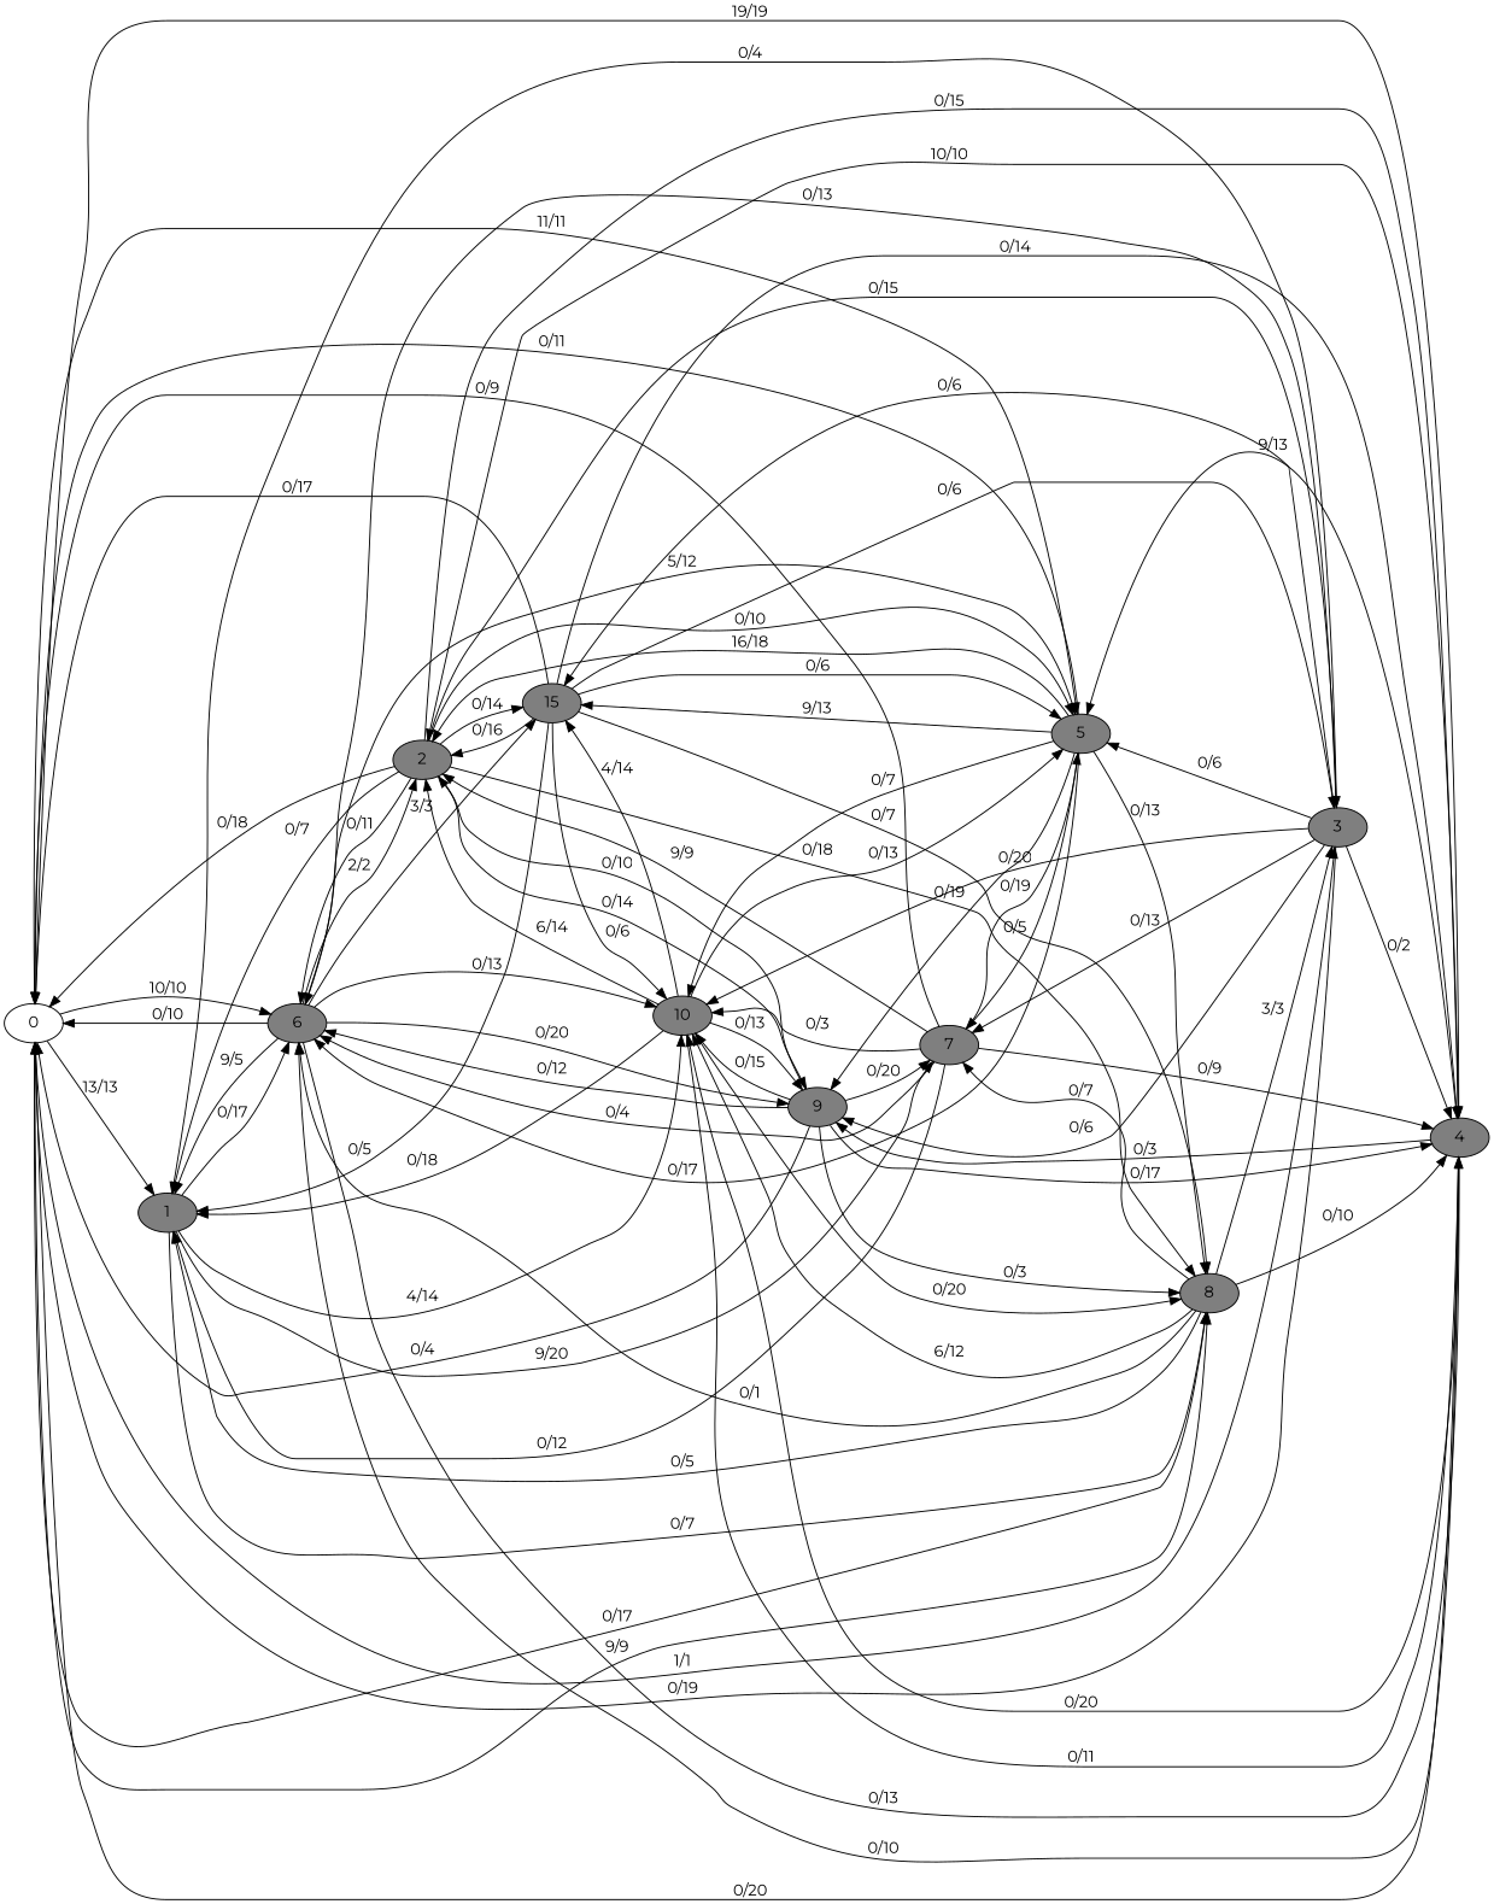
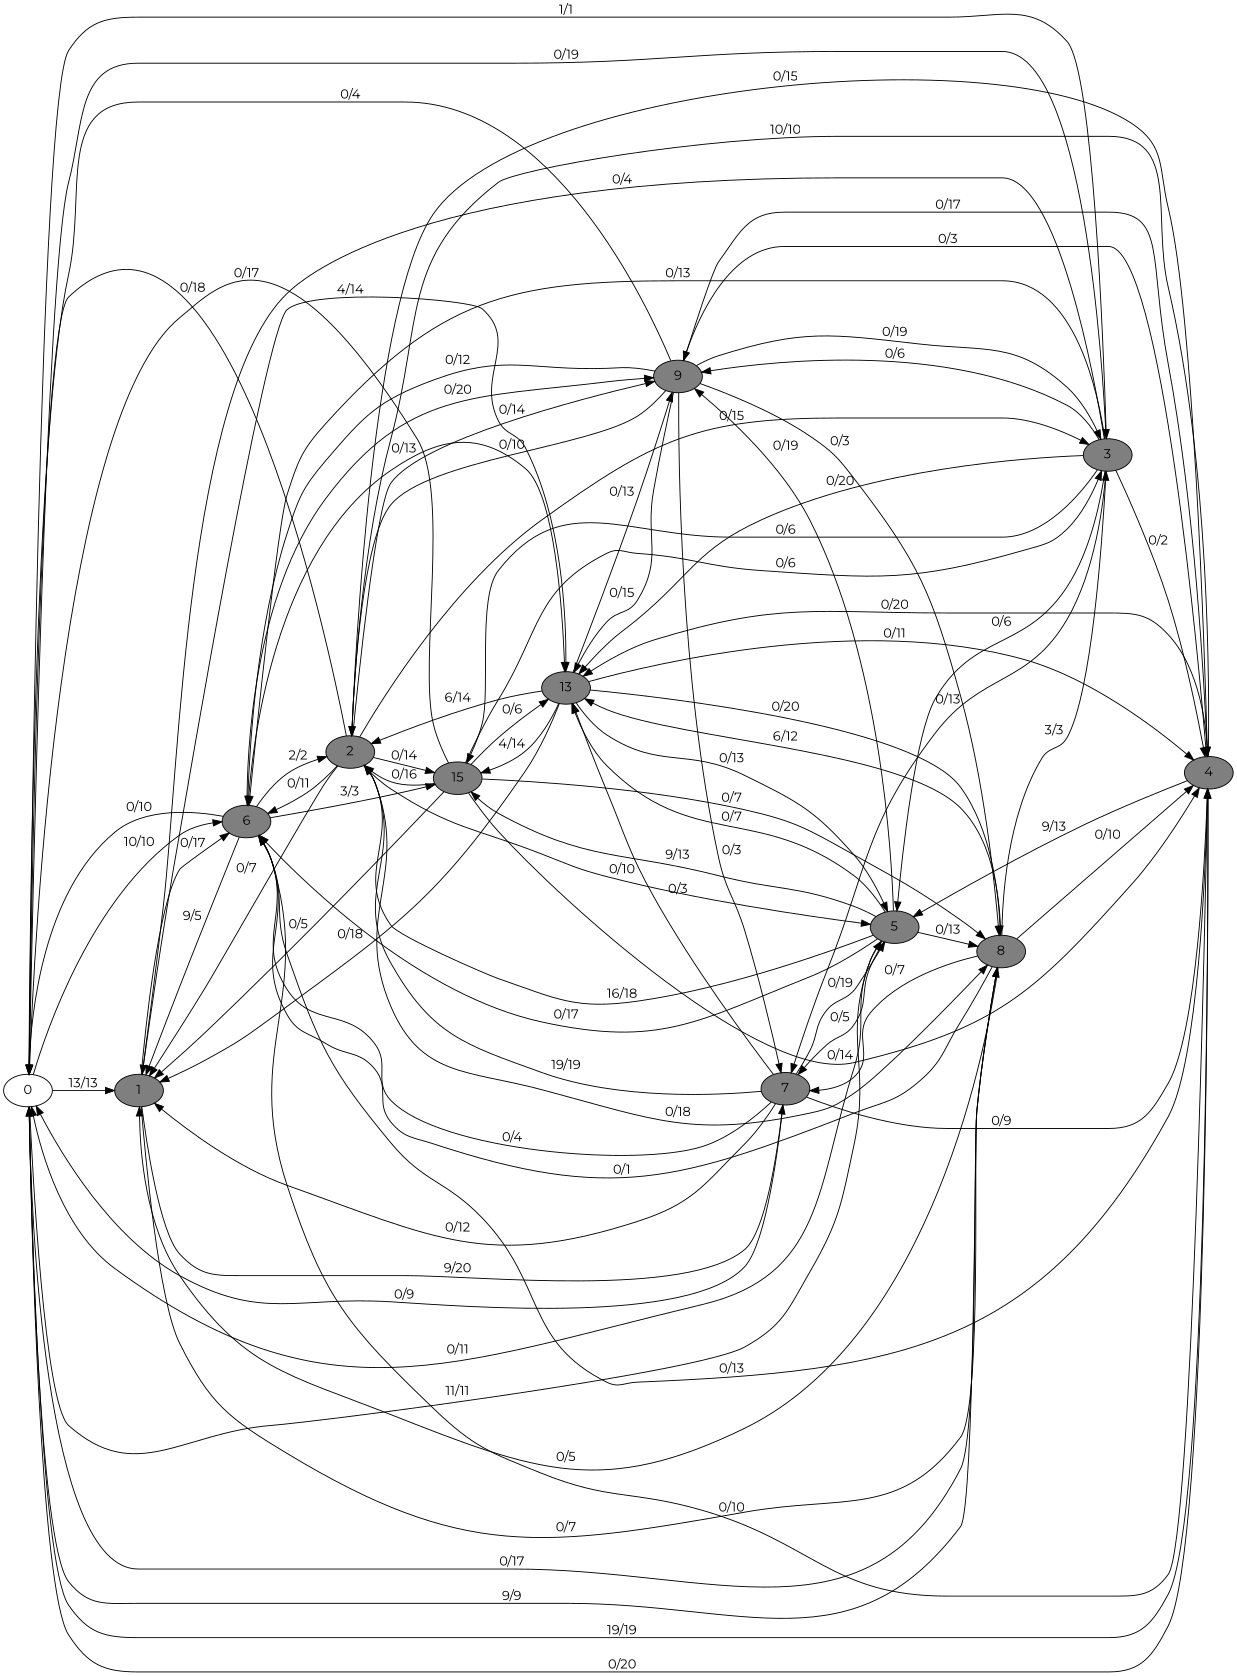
  digraph {
    fontname=Montserrat
    rankdir=LR
    node [fillcolor=grey50 fontname=Montserrat style=filled]
    edge [fontname=Montserrat]
    0 [fillcolor=grey100]
    1
    3
    4
    5
    6
    8
    7
-   10
+   10 [label=13]
    9
    n11 [label=15]
    2
    0 -> 1 [label="13/13"]
    0 -> 3 [label="1/1"]
    0 -> 4 [label="19/19"]
    0 -> 5 [label="11/11"]
    0 -> 6 [label="10/10"]
    0 -> 8 [label="9/9"]
    1 -> 6 [label="0/17"]
    1 -> 8 [label="0/7"]
    1 -> 7 [label="9/20"]
    1 -> 10 [label="4/14"]
    3 -> 0 [label="0/19"]
    3 -> 1 [label="0/4"]
    3 -> 4 [label="0/2"]
    3 -> 5 [label="0/6"]
    3 -> 6 [label="0/13"]
    3 -> 7 [label="0/13"]
    3 -> 10 [label="0/20"]
    3 -> 9 [label="0/6"]
    3 -> n11 [label="0/6"]
    4 -> 0 [label="0/20"]
    4 -> 5 [label="9/13"]
    4 -> 6 [label="0/10"]
    4 -> 10 [label="0/20"]
    4 -> 9 [label="0/3"]
    4 -> 2 [label="10/10"]
    5 -> 0 [label="0/11"]
    5 -> 6 [label="0/17"]
    5 -> 8 [label="0/13"]
    5 -> 7 [label="0/5"]
    5 -> 10 [label="0/7"]
    5 -> 9 [label="0/19"]
    5 -> n11 [label="9/13"]
    5 -> 2 [label="16/18"]
    6 -> 0 [label="0/10"]
    6 -> 1 [label="9/5"]
    6 -> 4 [label="0/13"]
-   6 -> 5 [label="5/12"]
    6 -> 10 [label="0/13"]
    6 -> 9 [label="0/20"]
    6 -> n11 [label="3/3"]
    6 -> 2 [label="2/2"]
    8 -> 0 [label="0/17"]
    8 -> 1 [label="0/5"]
    8 -> 3 [label="3/3"]
    8 -> 4 [label="0/10"]
    8 -> 6 [label="0/1"]
    8 -> 7 [label="0/7"]
    8 -> 10 [label="6/12"]
    7 -> 0 [label="0/9"]
    7 -> 1 [label="0/12"]
    7 -> 4 [label="0/9"]
    7 -> 5 [label="0/19"]
    7 -> 6 [label="0/4"]
    7 -> 10 [label="0/3"]
-   7 -> 2 [label="9/9"]
+   7 -> 2 [label="19/19"]
    10 -> 1 [label="0/18"]
    10 -> 4 [label="0/11"]
    10 -> 5 [label="0/13"]
    10 -> 8 [label="0/20"]
    10 -> 9 [label="0/13"]
    10 -> n11 [label="4/14"]
    10 -> 2 [label="6/14"]
    9 -> 0 [label="0/4"]
+   9 -> 3 [label="0/19"]
    9 -> 4 [label="0/17"]
    9 -> 6 [label="0/12"]
    9 -> 8 [label="0/3"]
-   9 -> 7 [label="0/20"]
+   9 -> 7 [label="0/3"]
    9 -> 10 [label="0/15"]
    9 -> 2 [label="0/10"]
    n11 -> 0 [label="0/17"]
    n11 -> 1 [label="0/5"]
    n11 -> 3 [label="0/6"]
    n11 -> 4 [label="0/14"]
-   n11 -> 5 [label="0/6"]
    n11 -> 8 [label="0/7"]
    n11 -> 10 [label="0/6"]
    n11 -> 2 [label="0/16"]
    2 -> 0 [label="0/18"]
    2 -> 1 [label="0/7"]
    2 -> 3 [label="0/15"]
    2 -> 4 [label="0/15"]
    2 -> 5 [label="0/10"]
    2 -> 6 [label="0/11"]
    2 -> 8 [label="0/18"]
    2 -> 9 [label="0/14"]
    2 -> n11 [label="0/14"]
  }
